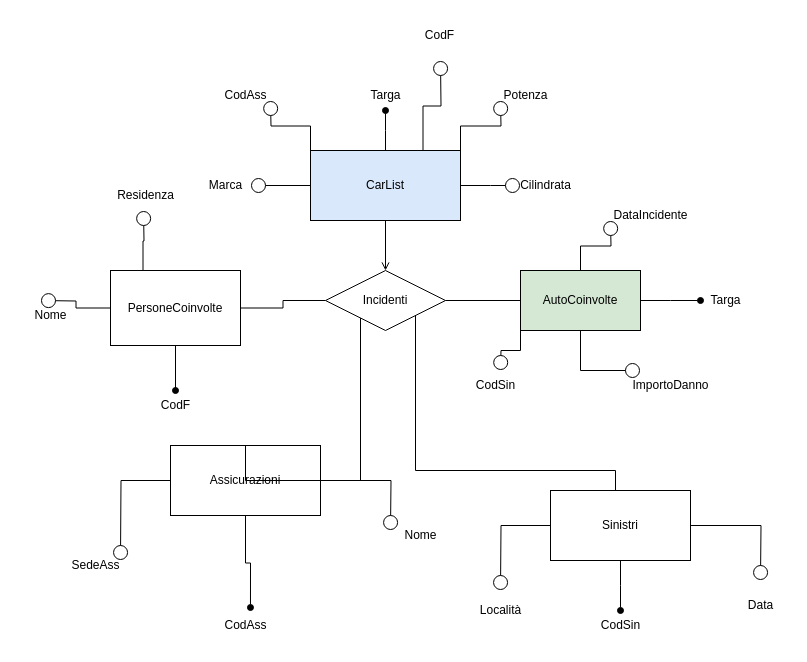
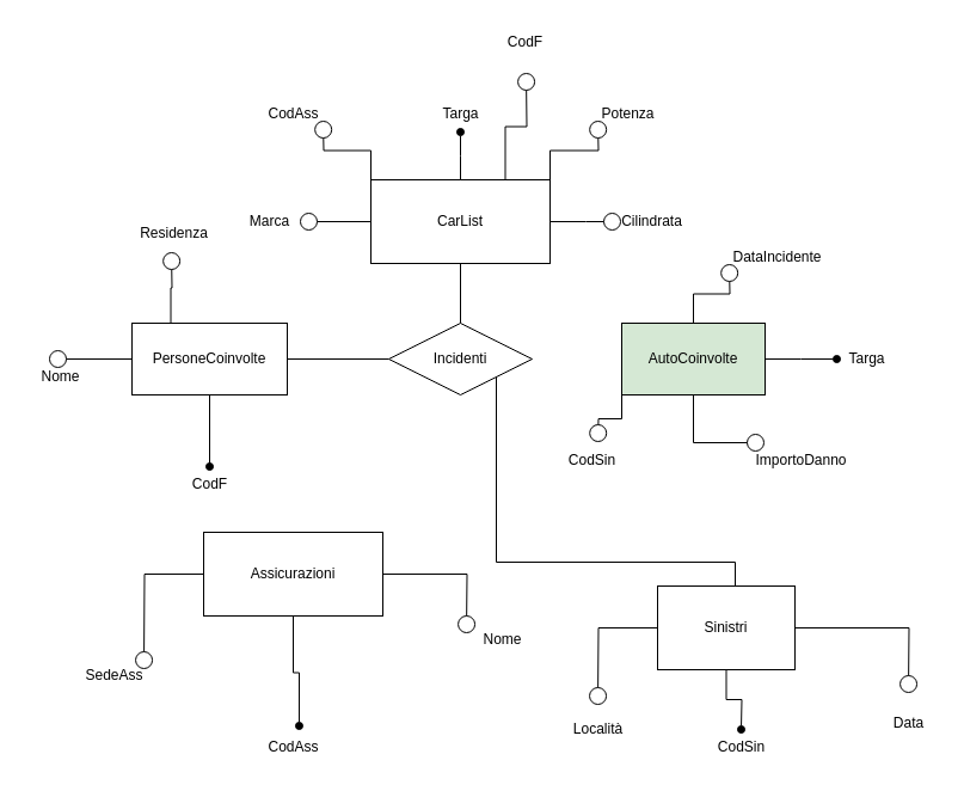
  <mxCell id="0" />
  <mxCell id="1" parent="0" />
- <mxCell id="2" style="edgeStyle=orthogonalEdgeStyle;rounded=0;orthogonalLoop=1;jettySize=auto;html=1;entryX=0.5;entryY=0;entryDx=0;entryDy=0;endArrow=open;endFill=0;" parent="1" source="9" target="18" edge="1"><mxGeometry relative="1" as="geometry" /></mxCell>
+ <mxCell id="2" style="edgeStyle=orthogonalEdgeStyle;rounded=0;orthogonalLoop=1;jettySize=auto;html=1;entryX=0.5;entryY=0;entryDx=0;entryDy=0;endArrow=none;endFill=0;" parent="1" source="9" target="18" edge="1"><mxGeometry relative="1" as="geometry" /></mxCell>
  <mxCell id="3" style="edgeStyle=orthogonalEdgeStyle;rounded=0;orthogonalLoop=1;jettySize=auto;html=1;endArrow=oval;endFill=1;startArrow=none;startFill=0;" parent="1" source="9" edge="1"><mxGeometry relative="1" as="geometry"><mxPoint x="385" y="110" as="targetPoint" /></mxGeometry></mxCell>
  <mxCell id="4" style="edgeStyle=orthogonalEdgeStyle;rounded=0;orthogonalLoop=1;jettySize=auto;html=1;exitX=0;exitY=0.5;exitDx=0;exitDy=0;startArrow=none;startFill=0;endArrow=circle;endFill=0;" parent="1" source="9" edge="1"><mxGeometry relative="1" as="geometry"><mxPoint x="250" y="185" as="targetPoint" /></mxGeometry></mxCell>
  <mxCell id="5" style="edgeStyle=orthogonalEdgeStyle;rounded=0;orthogonalLoop=1;jettySize=auto;html=1;startArrow=none;startFill=0;endArrow=circle;endFill=0;" parent="1" source="9" edge="1"><mxGeometry relative="1" as="geometry"><mxPoint x="520" y="185" as="targetPoint" /></mxGeometry></mxCell>
  <mxCell id="6" style="edgeStyle=orthogonalEdgeStyle;rounded=0;orthogonalLoop=1;jettySize=auto;html=1;exitX=1;exitY=0;exitDx=0;exitDy=0;startArrow=none;startFill=0;endArrow=circle;endFill=0;" parent="1" source="9" edge="1"><mxGeometry relative="1" as="geometry"><mxPoint x="500" y="100" as="targetPoint" /></mxGeometry></mxCell>
  <mxCell id="7" style="edgeStyle=orthogonalEdgeStyle;rounded=0;orthogonalLoop=1;jettySize=auto;html=1;exitX=0;exitY=0;exitDx=0;exitDy=0;startArrow=none;startFill=0;endArrow=circle;endFill=0;" parent="1" source="9" edge="1"><mxGeometry relative="1" as="geometry"><mxPoint x="270" y="100" as="targetPoint" /></mxGeometry></mxCell>
  <mxCell id="8" style="edgeStyle=orthogonalEdgeStyle;rounded=0;orthogonalLoop=1;jettySize=auto;html=1;exitX=0.75;exitY=0;exitDx=0;exitDy=0;startArrow=none;startFill=0;endArrow=circle;endFill=0;" parent="1" source="9" edge="1"><mxGeometry relative="1" as="geometry"><mxPoint x="440" y="60" as="targetPoint" /></mxGeometry></mxCell>
- <mxCell id="9" value="CarList" style="whiteSpace=wrap;html=1;align=center;fillColor=#dae8fc;" parent="1" vertex="1"><mxGeometry x="310" y="150" width="150" height="70" as="geometry" /></mxCell>
+ <mxCell id="9" value="CarList" style="whiteSpace=wrap;html=1;align=center;" parent="1" vertex="1"><mxGeometry x="310" y="150" width="150" height="70" as="geometry" /></mxCell>
  <mxCell id="10" style="edgeStyle=orthogonalEdgeStyle;rounded=0;orthogonalLoop=1;jettySize=auto;html=1;startArrow=none;startFill=0;endArrow=oval;endFill=1;entryX=0.571;entryY=-0.1;entryDx=0;entryDy=0;entryPerimeter=0;" parent="1" source="13" target="37" edge="1"><mxGeometry relative="1" as="geometry"><mxPoint x="385" y="490" as="targetPoint" /></mxGeometry></mxCell>
  <mxCell id="11" style="edgeStyle=orthogonalEdgeStyle;rounded=0;orthogonalLoop=1;jettySize=auto;html=1;startArrow=none;startFill=0;endArrow=circle;endFill=0;" parent="1" source="13" edge="1"><mxGeometry relative="1" as="geometry"><mxPoint x="390" y="530" as="targetPoint" /></mxGeometry></mxCell>
  <mxCell id="12" style="edgeStyle=orthogonalEdgeStyle;rounded=0;orthogonalLoop=1;jettySize=auto;html=1;startArrow=none;startFill=0;endArrow=circle;endFill=0;" parent="1" source="13" edge="1"><mxGeometry relative="1" as="geometry"><mxPoint x="120" y="560" as="targetPoint" /></mxGeometry></mxCell>
  <mxCell id="13" value="Assicurazioni" style="whiteSpace=wrap;html=1;align=center;" parent="1" vertex="1"><mxGeometry x="170" y="445" width="150" height="70" as="geometry" /></mxCell>
- <mxCell id="14" style="edgeStyle=orthogonalEdgeStyle;rounded=0;orthogonalLoop=1;jettySize=auto;html=1;entryX=0.5;entryY=0;entryDx=0;entryDy=0;endArrow=none;endFill=0;" parent="1" source="18" target="13" edge="1"><mxGeometry relative="1" as="geometry"><Array as="points"><mxPoint x="360" y="480" /></Array></mxGeometry></mxCell>
- <mxCell id="15" style="edgeStyle=orthogonalEdgeStyle;rounded=0;orthogonalLoop=1;jettySize=auto;html=1;endArrow=none;endFill=0;entryX=0;entryY=0.5;entryDx=0;entryDy=0;" parent="1" source="18" target="23" edge="1"><mxGeometry relative="1" as="geometry"><mxPoint x="510" y="300" as="targetPoint" /></mxGeometry></mxCell>
  <mxCell id="16" style="edgeStyle=orthogonalEdgeStyle;rounded=0;orthogonalLoop=1;jettySize=auto;html=1;endArrow=none;endFill=0;entryX=1;entryY=0.5;entryDx=0;entryDy=0;" parent="1" source="18" target="27" edge="1"><mxGeometry relative="1" as="geometry"><mxPoint x="250" y="300" as="targetPoint" /></mxGeometry></mxCell>
  <mxCell id="17" style="edgeStyle=orthogonalEdgeStyle;rounded=0;orthogonalLoop=1;jettySize=auto;html=1;exitX=1;exitY=1;exitDx=0;exitDy=0;endArrow=none;endFill=0;startArrow=none;startFill=0;" parent="1" source="18" target="46" edge="1"><mxGeometry relative="1" as="geometry"><mxPoint x="440" y="450" as="targetPoint" /><Array as="points"><mxPoint x="415" y="470" /><mxPoint x="615" y="470" /></Array></mxGeometry></mxCell>
  <mxCell id="18" value="Incidenti" style="shape=rhombus;perimeter=rhombusPerimeter;whiteSpace=wrap;html=1;align=center;" parent="1" vertex="1"><mxGeometry x="325" y="270" width="120" height="60" as="geometry" /></mxCell>
  <mxCell id="19" style="edgeStyle=orthogonalEdgeStyle;rounded=0;orthogonalLoop=1;jettySize=auto;html=1;exitX=1;exitY=0.5;exitDx=0;exitDy=0;startArrow=none;startFill=0;endArrow=oval;endFill=1;" parent="1" source="23" edge="1"><mxGeometry relative="1" as="geometry"><mxPoint x="700" y="300" as="targetPoint" /></mxGeometry></mxCell>
  <mxCell id="20" style="edgeStyle=orthogonalEdgeStyle;rounded=0;orthogonalLoop=1;jettySize=auto;html=1;startArrow=none;startFill=0;endArrow=circle;endFill=0;" parent="1" source="23" edge="1"><mxGeometry relative="1" as="geometry"><mxPoint x="640" y="370" as="targetPoint" /><Array as="points"><mxPoint x="580" y="370" /><mxPoint x="580" y="370" /></Array></mxGeometry></mxCell>
  <mxCell id="21" style="edgeStyle=orthogonalEdgeStyle;rounded=0;orthogonalLoop=1;jettySize=auto;html=1;exitX=0.5;exitY=0;exitDx=0;exitDy=0;endArrow=circle;endFill=0;" parent="1" source="23" edge="1"><mxGeometry relative="1" as="geometry"><mxPoint x="610" y="220" as="targetPoint" /></mxGeometry></mxCell>
  <mxCell id="22" style="edgeStyle=orthogonalEdgeStyle;rounded=0;orthogonalLoop=1;jettySize=auto;html=1;exitX=0;exitY=1;exitDx=0;exitDy=0;startArrow=none;startFill=0;endArrow=circle;endFill=0;" parent="1" source="23" edge="1"><mxGeometry relative="1" as="geometry"><mxPoint x="500" y="370" as="targetPoint" /></mxGeometry></mxCell>
  <mxCell id="23" value="AutoCoinvolte" style="whiteSpace=wrap;html=1;align=center;fillColor=#d5e8d4;" parent="1" vertex="1"><mxGeometry x="520" y="270" width="120" height="60" as="geometry" /></mxCell>
  <mxCell id="24" style="edgeStyle=orthogonalEdgeStyle;rounded=0;orthogonalLoop=1;jettySize=auto;html=1;startArrow=none;startFill=0;endArrow=none;endFill=0;" parent="1" source="27" edge="1"><mxGeometry relative="1" as="geometry"><mxPoint x="175" y="390" as="targetPoint" /></mxGeometry></mxCell>
  <mxCell id="25" style="edgeStyle=orthogonalEdgeStyle;rounded=0;orthogonalLoop=1;jettySize=auto;html=1;startArrow=none;startFill=0;endArrow=circle;endFill=0;" parent="1" source="27" edge="1"><mxGeometry relative="1" as="geometry"><mxPoint x="40" y="300" as="targetPoint" /></mxGeometry></mxCell>
  <mxCell id="26" style="edgeStyle=orthogonalEdgeStyle;rounded=0;orthogonalLoop=1;jettySize=auto;html=1;exitX=0.25;exitY=0;exitDx=0;exitDy=0;startArrow=none;startFill=0;endArrow=circle;endFill=0;" parent="1" source="27" edge="1"><mxGeometry relative="1" as="geometry"><mxPoint x="143" y="210" as="targetPoint" /></mxGeometry></mxCell>
- <mxCell id="27" value="PersoneCoinvolte" style="whiteSpace=wrap;html=1;align=center;" parent="1" vertex="1"><mxGeometry x="110" y="270" width="130" height="75" as="geometry" /></mxCell>
+ <mxCell id="27" value="PersoneCoinvolte" style="whiteSpace=wrap;html=1;align=center;" parent="1" vertex="1"><mxGeometry x="110" y="270" width="130" height="60" as="geometry" /></mxCell>
  <mxCell id="28" value="Targa" style="text;html=1;align=center;verticalAlign=middle;resizable=0;points=[];autosize=1;strokeColor=none;fillColor=none;" parent="1" vertex="1"><mxGeometry x="360" y="80" width="50" height="30" as="geometry" /></mxCell>
  <mxCell id="29" value="Marca" style="text;html=1;align=center;verticalAlign=middle;resizable=0;points=[];autosize=1;strokeColor=none;fillColor=none;" parent="1" vertex="1"><mxGeometry x="195" y="170" width="60" height="30" as="geometry" /></mxCell>
  <mxCell id="30" value="Cilindrata" style="text;html=1;align=center;verticalAlign=middle;resizable=0;points=[];autosize=1;strokeColor=none;fillColor=none;" parent="1" vertex="1"><mxGeometry x="510" y="170" width="70" height="30" as="geometry" /></mxCell>
  <mxCell id="31" value="Potenza" style="text;html=1;align=center;verticalAlign=middle;resizable=0;points=[];autosize=1;strokeColor=none;fillColor=none;" parent="1" vertex="1"><mxGeometry x="490" y="80" width="70" height="30" as="geometry" /></mxCell>
  <mxCell id="32" value="CodAss" style="text;html=1;align=center;verticalAlign=middle;resizable=0;points=[];autosize=1;strokeColor=none;fillColor=none;" parent="1" vertex="1"><mxGeometry x="210" y="80" width="70" height="30" as="geometry" /></mxCell>
  <mxCell id="33" value="" style="edgeStyle=orthogonalEdgeStyle;rounded=0;orthogonalLoop=1;jettySize=auto;html=1;endArrow=none;endFill=0;startArrow=oval;startFill=1;" edge="1" parent="1" source="34" target="27"><mxGeometry relative="1" as="geometry" /></mxCell>
  <mxCell id="34" value="CodF" style="text;html=1;align=center;verticalAlign=middle;resizable=0;points=[];autosize=1;strokeColor=none;fillColor=none;rotation=0;" parent="1" vertex="1"><mxGeometry x="150" y="390" width="50" height="30" as="geometry" /></mxCell>
  <mxCell id="35" value="Nome" style="text;html=1;align=center;verticalAlign=middle;resizable=0;points=[];autosize=1;strokeColor=none;fillColor=none;" parent="1" vertex="1"><mxGeometry x="20" y="300" width="60" height="30" as="geometry" /></mxCell>
  <mxCell id="36" value="Residenza" style="text;html=1;align=center;verticalAlign=middle;resizable=0;points=[];autosize=1;strokeColor=none;fillColor=none;" parent="1" vertex="1"><mxGeometry x="105" y="180" width="80" height="30" as="geometry" /></mxCell>
  <mxCell id="37" value="CodAss" style="text;html=1;align=center;verticalAlign=middle;resizable=0;points=[];autosize=1;strokeColor=none;fillColor=none;" parent="1" vertex="1"><mxGeometry x="210" y="610" width="70" height="30" as="geometry" /></mxCell>
  <mxCell id="38" value="Nome&lt;br&gt;" style="text;html=1;align=center;verticalAlign=middle;resizable=0;points=[];autosize=1;strokeColor=none;fillColor=none;" parent="1" vertex="1"><mxGeometry x="390" y="520" width="60" height="30" as="geometry" /></mxCell>
  <mxCell id="39" value="SedeAss" style="text;html=1;align=center;verticalAlign=middle;resizable=0;points=[];autosize=1;strokeColor=none;fillColor=none;" parent="1" vertex="1"><mxGeometry x="60" y="550" width="70" height="30" as="geometry" /></mxCell>
  <mxCell id="40" value="Targa" style="text;html=1;align=center;verticalAlign=middle;resizable=0;points=[];autosize=1;strokeColor=none;fillColor=none;" parent="1" vertex="1"><mxGeometry x="700" y="285" width="50" height="30" as="geometry" /></mxCell>
  <mxCell id="41" value="ImportoDanno" style="text;html=1;align=center;verticalAlign=middle;resizable=0;points=[];autosize=1;strokeColor=none;fillColor=none;" parent="1" vertex="1"><mxGeometry x="620" y="370" width="100" height="30" as="geometry" /></mxCell>
  <mxCell id="42" value="DataIncidente" style="text;html=1;align=center;verticalAlign=middle;resizable=0;points=[];autosize=1;strokeColor=none;fillColor=none;" parent="1" vertex="1"><mxGeometry x="600" y="200" width="100" height="30" as="geometry" /></mxCell>
  <mxCell id="43" style="edgeStyle=orthogonalEdgeStyle;rounded=0;orthogonalLoop=1;jettySize=auto;html=1;startArrow=none;startFill=0;endArrow=oval;endFill=1;" parent="1" source="46" edge="1"><mxGeometry relative="1" as="geometry"><mxPoint x="620" y="610" as="targetPoint" /></mxGeometry></mxCell>
  <mxCell id="44" style="edgeStyle=orthogonalEdgeStyle;rounded=0;orthogonalLoop=1;jettySize=auto;html=1;exitX=0;exitY=0.5;exitDx=0;exitDy=0;startArrow=none;startFill=0;endArrow=circle;endFill=0;" parent="1" source="46" edge="1"><mxGeometry relative="1" as="geometry"><mxPoint x="500" y="590" as="targetPoint" /></mxGeometry></mxCell>
  <mxCell id="45" style="edgeStyle=orthogonalEdgeStyle;rounded=0;orthogonalLoop=1;jettySize=auto;html=1;exitX=1;exitY=0.5;exitDx=0;exitDy=0;startArrow=none;startFill=0;endArrow=circle;endFill=0;" parent="1" source="46" edge="1"><mxGeometry relative="1" as="geometry"><mxPoint x="760" y="580" as="targetPoint" /></mxGeometry></mxCell>
- <mxCell id="46" value="Sinistri" style="whiteSpace=wrap;html=1;align=center;" parent="1" vertex="1"><mxGeometry x="550" y="490" width="140" height="70" as="geometry" /></mxCell>
+ <mxCell id="46" value="Sinistri" style="whiteSpace=wrap;html=1;align=center;" parent="1" vertex="1"><mxGeometry x="550" y="490" width="115" height="70" as="geometry" /></mxCell>
  <mxCell id="47" value="CodSin&lt;br&gt;" style="text;html=1;align=center;verticalAlign=middle;resizable=0;points=[];autosize=1;strokeColor=none;fillColor=none;" parent="1" vertex="1"><mxGeometry x="590" y="610" width="60" height="30" as="geometry" /></mxCell>
  <mxCell id="48" value="CodSin" style="text;html=1;align=center;verticalAlign=middle;resizable=0;points=[];autosize=1;strokeColor=none;fillColor=none;" parent="1" vertex="1"><mxGeometry x="465" y="370" width="60" height="30" as="geometry" /></mxCell>
  <mxCell id="49" value="Località" style="text;html=1;align=center;verticalAlign=middle;resizable=0;points=[];autosize=1;strokeColor=none;fillColor=none;" parent="1" vertex="1"><mxGeometry x="470" y="595" width="60" height="30" as="geometry" /></mxCell>
  <mxCell id="50" value="Data" style="text;html=1;align=center;verticalAlign=middle;resizable=0;points=[];autosize=1;strokeColor=none;fillColor=none;" parent="1" vertex="1"><mxGeometry x="735" y="590" width="50" height="30" as="geometry" /></mxCell>
  <mxCell id="51" value="CodF" style="text;html=1;align=center;verticalAlign=middle;resizable=0;points=[];autosize=1;strokeColor=none;fillColor=none;" parent="1" vertex="1"><mxGeometry x="414" y="20" width="50" height="30" as="geometry" /></mxCell>
